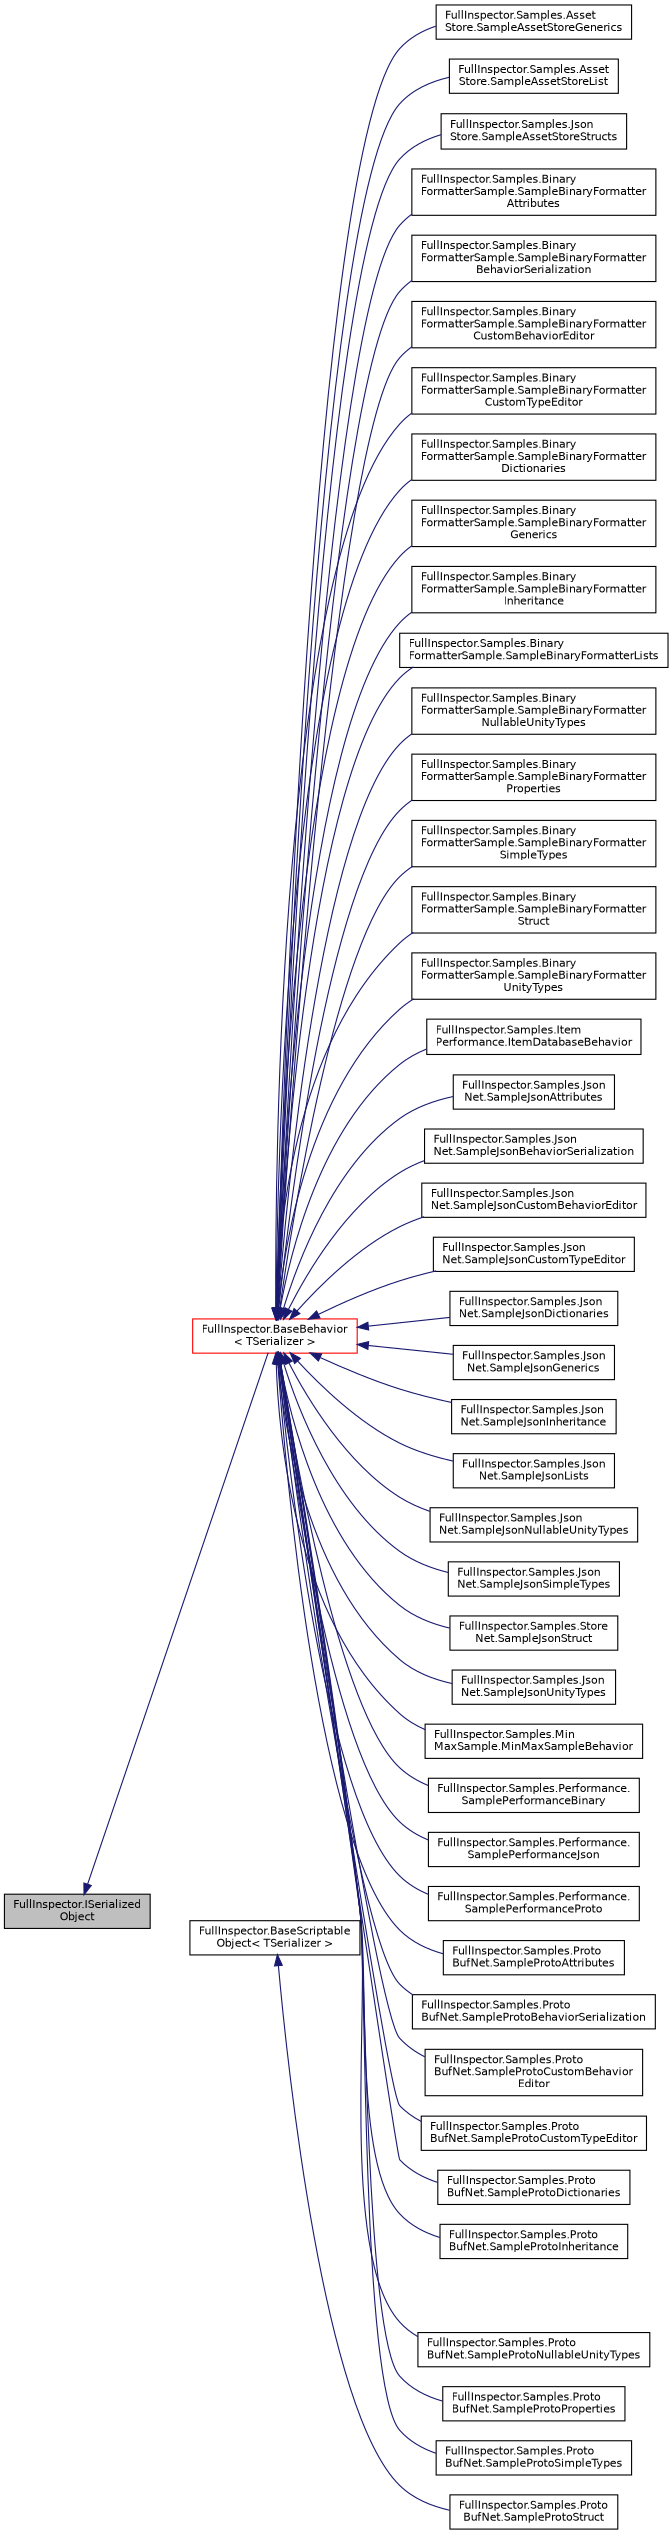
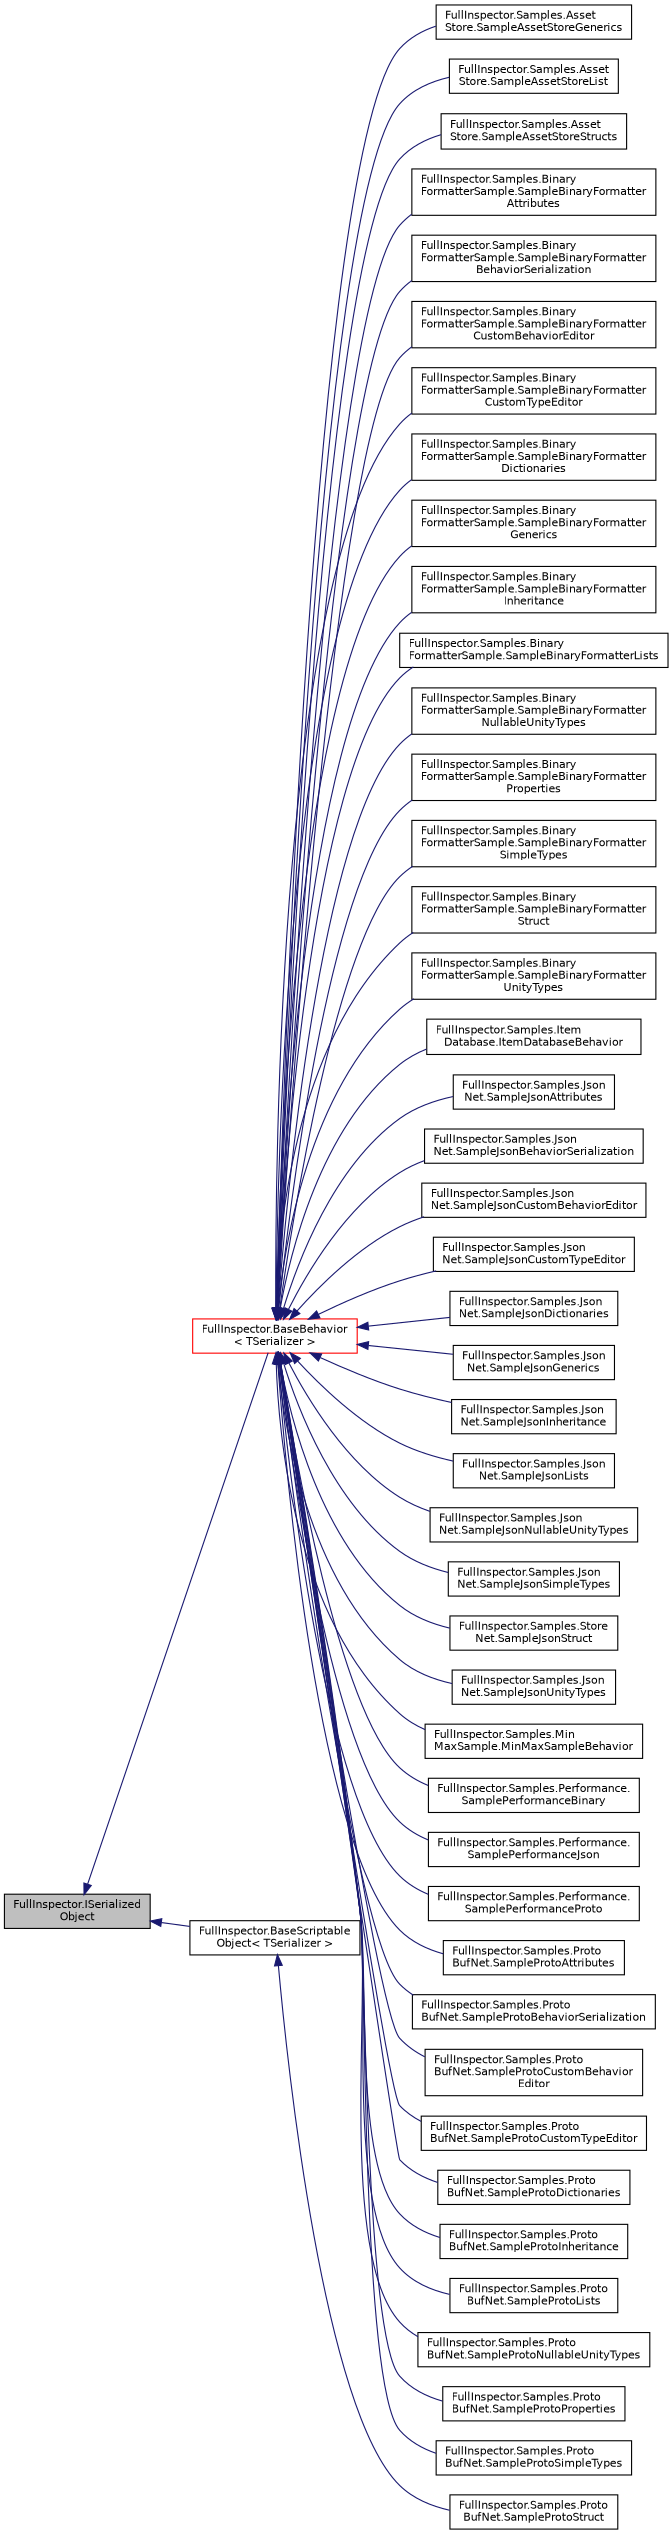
  digraph {
    rankdir=LR
    node [color=black fillcolor=white fontname=Helvetica fontsize=10 shape=record style=filled]
    edge [color=midnightblue dir=back fontname=Helvetica fontsize=10 labelfontname=Helvetica labelfontsize=10 style=solid]
    n1 [fillcolor=grey75 fontcolor=black height=0.2 label="FullInspector.ISerialized\lObject" width=0.4]
    n2 [color=red height=0.2 label="FullInspector.BaseBehavior\l\< TSerializer \>" width=0.4]
    n3 [height=0.2 label="FullInspector.BaseScriptable\lObject\< TSerializer \>" width=0.4]
    n4 [height=0.2 label="FullInspector.Samples.Asset\lStore.SampleAssetStoreGenerics" width=0.4]
    n5 [height=0.2 label="FullInspector.Samples.Asset\lStore.SampleAssetStoreList" width=0.4]
-   n6 [height=0.2 label="FullInspector.Samples.Json\lStore.SampleAssetStoreStructs" width=0.4]
+   n6 [height=0.2 label="FullInspector.Samples.Asset\lStore.SampleAssetStoreStructs" width=0.4]
    n7 [height=0.2 label="FullInspector.Samples.Binary\lFormatterSample.SampleBinaryFormatter\lAttributes" width=0.4]
    n8 [height=0.2 label="FullInspector.Samples.Binary\lFormatterSample.SampleBinaryFormatter\lBehaviorSerialization" width=0.4]
    n9 [height=0.2 label="FullInspector.Samples.Binary\lFormatterSample.SampleBinaryFormatter\lCustomBehaviorEditor" width=0.4]
    n10 [height=0.2 label="FullInspector.Samples.Binary\lFormatterSample.SampleBinaryFormatter\lCustomTypeEditor" width=0.4]
    n11 [height=0.2 label="FullInspector.Samples.Binary\lFormatterSample.SampleBinaryFormatter\lDictionaries" width=0.4]
    n12 [height=0.2 label="FullInspector.Samples.Binary\lFormatterSample.SampleBinaryFormatter\lGenerics" width=0.4]
    n13 [height=0.2 label="FullInspector.Samples.Binary\lFormatterSample.SampleBinaryFormatter\lInheritance" width=0.4]
    n14 [height=0.2 label="FullInspector.Samples.Binary\lFormatterSample.SampleBinaryFormatterLists" width=0.4]
    n15 [height=0.2 label="FullInspector.Samples.Binary\lFormatterSample.SampleBinaryFormatter\lNullableUnityTypes" width=0.4]
    n16 [height=0.2 label="FullInspector.Samples.Binary\lFormatterSample.SampleBinaryFormatter\lProperties" width=0.4]
    n17 [height=0.2 label="FullInspector.Samples.Binary\lFormatterSample.SampleBinaryFormatter\lSimpleTypes" width=0.4]
    n18 [height=0.2 label="FullInspector.Samples.Binary\lFormatterSample.SampleBinaryFormatter\lStruct" width=0.4]
    n19 [height=0.2 label="FullInspector.Samples.Binary\lFormatterSample.SampleBinaryFormatter\lUnityTypes" width=0.4]
-   n20 [height=0.2 label="FullInspector.Samples.Item\lPerformance.ItemDatabaseBehavior" width=0.4]
+   n20 [height=0.2 label="FullInspector.Samples.Item\lDatabase.ItemDatabaseBehavior" width=0.4]
    n21 [height=0.2 label="FullInspector.Samples.Json\lNet.SampleJsonAttributes" width=0.4]
    n22 [height=0.2 label="FullInspector.Samples.Json\lNet.SampleJsonBehaviorSerialization" width=0.4]
    n23 [height=0.2 label="FullInspector.Samples.Json\lNet.SampleJsonCustomBehaviorEditor" width=0.4]
    n24 [height=0.2 label="FullInspector.Samples.Json\lNet.SampleJsonCustomTypeEditor" width=0.4]
    n25 [height=0.2 label="FullInspector.Samples.Json\lNet.SampleJsonDictionaries" width=0.4]
    n26 [height=0.2 label="FullInspector.Samples.Json\lNet.SampleJsonGenerics" width=0.4]
    n27 [height=0.2 label="FullInspector.Samples.Json\lNet.SampleJsonInheritance" width=0.4]
    n28 [height=0.2 label="FullInspector.Samples.Json\lNet.SampleJsonLists" width=0.4]
    n29 [height=0.2 label="FullInspector.Samples.Json\lNet.SampleJsonNullableUnityTypes" width=0.4]
    n30 [height=0.2 label="FullInspector.Samples.Json\lNet.SampleJsonSimpleTypes" width=0.4]
    n31 [height=0.2 label="FullInspector.Samples.Store\lNet.SampleJsonStruct" width=0.4]
    n32 [height=0.2 label="FullInspector.Samples.Json\lNet.SampleJsonUnityTypes" width=0.4]
    n33 [height=0.2 label="FullInspector.Samples.Min\lMaxSample.MinMaxSampleBehavior" width=0.4]
    n34 [height=0.2 label="FullInspector.Samples.Performance.\lSamplePerformanceBinary" width=0.4]
    n35 [height=0.2 label="FullInspector.Samples.Performance.\lSamplePerformanceJson" width=0.4]
    n36 [height=0.2 label="FullInspector.Samples.Performance.\lSamplePerformanceProto" width=0.4]
    n37 [height=0.2 label="FullInspector.Samples.Proto\lBufNet.SampleProtoAttributes" width=0.4]
    n38 [height=0.2 label="FullInspector.Samples.Proto\lBufNet.SampleProtoBehaviorSerialization" width=0.4]
    n39 [height=0.2 label="FullInspector.Samples.Proto\lBufNet.SampleProtoCustomBehavior\lEditor" width=0.4]
    n40 [height=0.2 label="FullInspector.Samples.Proto\lBufNet.SampleProtoCustomTypeEditor" width=0.4]
    n41 [height=0.2 label="FullInspector.Samples.Proto\lBufNet.SampleProtoDictionaries" width=0.4]
    n42 [height=0.2 label="FullInspector.Samples.Proto\lBufNet.SampleProtoInheritance" width=0.4]
+   n43 [height=0.2 label="FullInspector.Samples.Proto\lBufNet.SampleProtoLists" width=0.4]
    n44 [height=0.2 label="FullInspector.Samples.Proto\lBufNet.SampleProtoNullableUnityTypes" width=0.4]
    n45 [height=0.2 label="FullInspector.Samples.Proto\lBufNet.SampleProtoProperties" width=0.4]
    n46 [height=0.2 label="FullInspector.Samples.Proto\lBufNet.SampleProtoSimpleTypes" width=0.4]
    n47 [height=0.2 label="FullInspector.Samples.Proto\lBufNet.SampleProtoStruct" width=0.4]
    n1 -> n2
+   n1 -> n3
    n2 -> n4
    n2 -> n5
    n2 -> n6
    n2 -> n7
    n2 -> n8
    n2 -> n9
    n2 -> n10
    n2 -> n11
    n2 -> n12
    n2 -> n13
    n2 -> n14
    n2 -> n15
    n2 -> n16
    n2 -> n17
    n2 -> n18
    n2 -> n19
    n2 -> n20
    n2 -> n21
    n2 -> n22
    n2 -> n23
    n2 -> n24
    n2 -> n25
    n2 -> n26
    n2 -> n27
    n2 -> n28
    n2 -> n29
    n2 -> n30
    n2 -> n31
    n2 -> n32
    n2 -> n33
    n2 -> n34
    n2 -> n35
    n2 -> n36
    n2 -> n37
    n2 -> n38
    n2 -> n39
    n2 -> n40
    n2 -> n41
    n2 -> n42
+   n2 -> n43
    n2 -> n44
    n2 -> n45
    n2 -> n46
    n3 -> n47
  }
